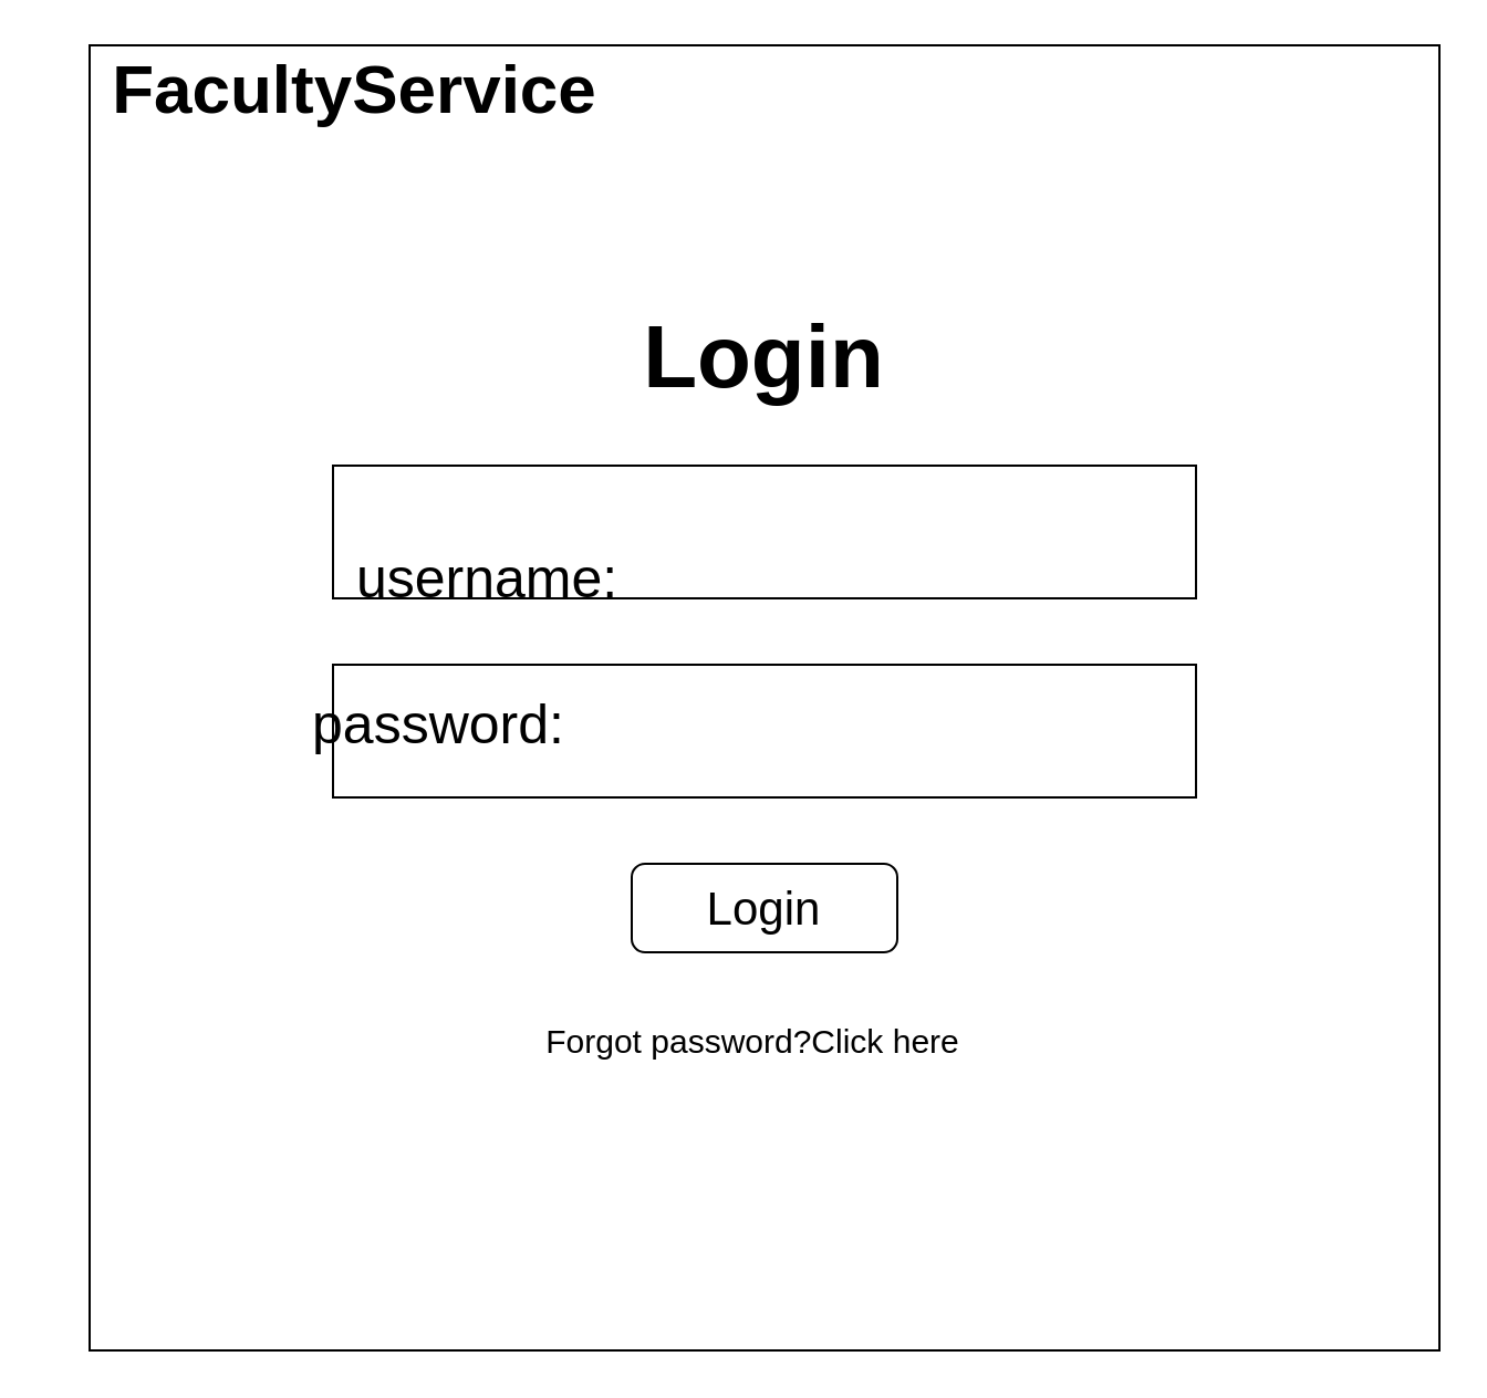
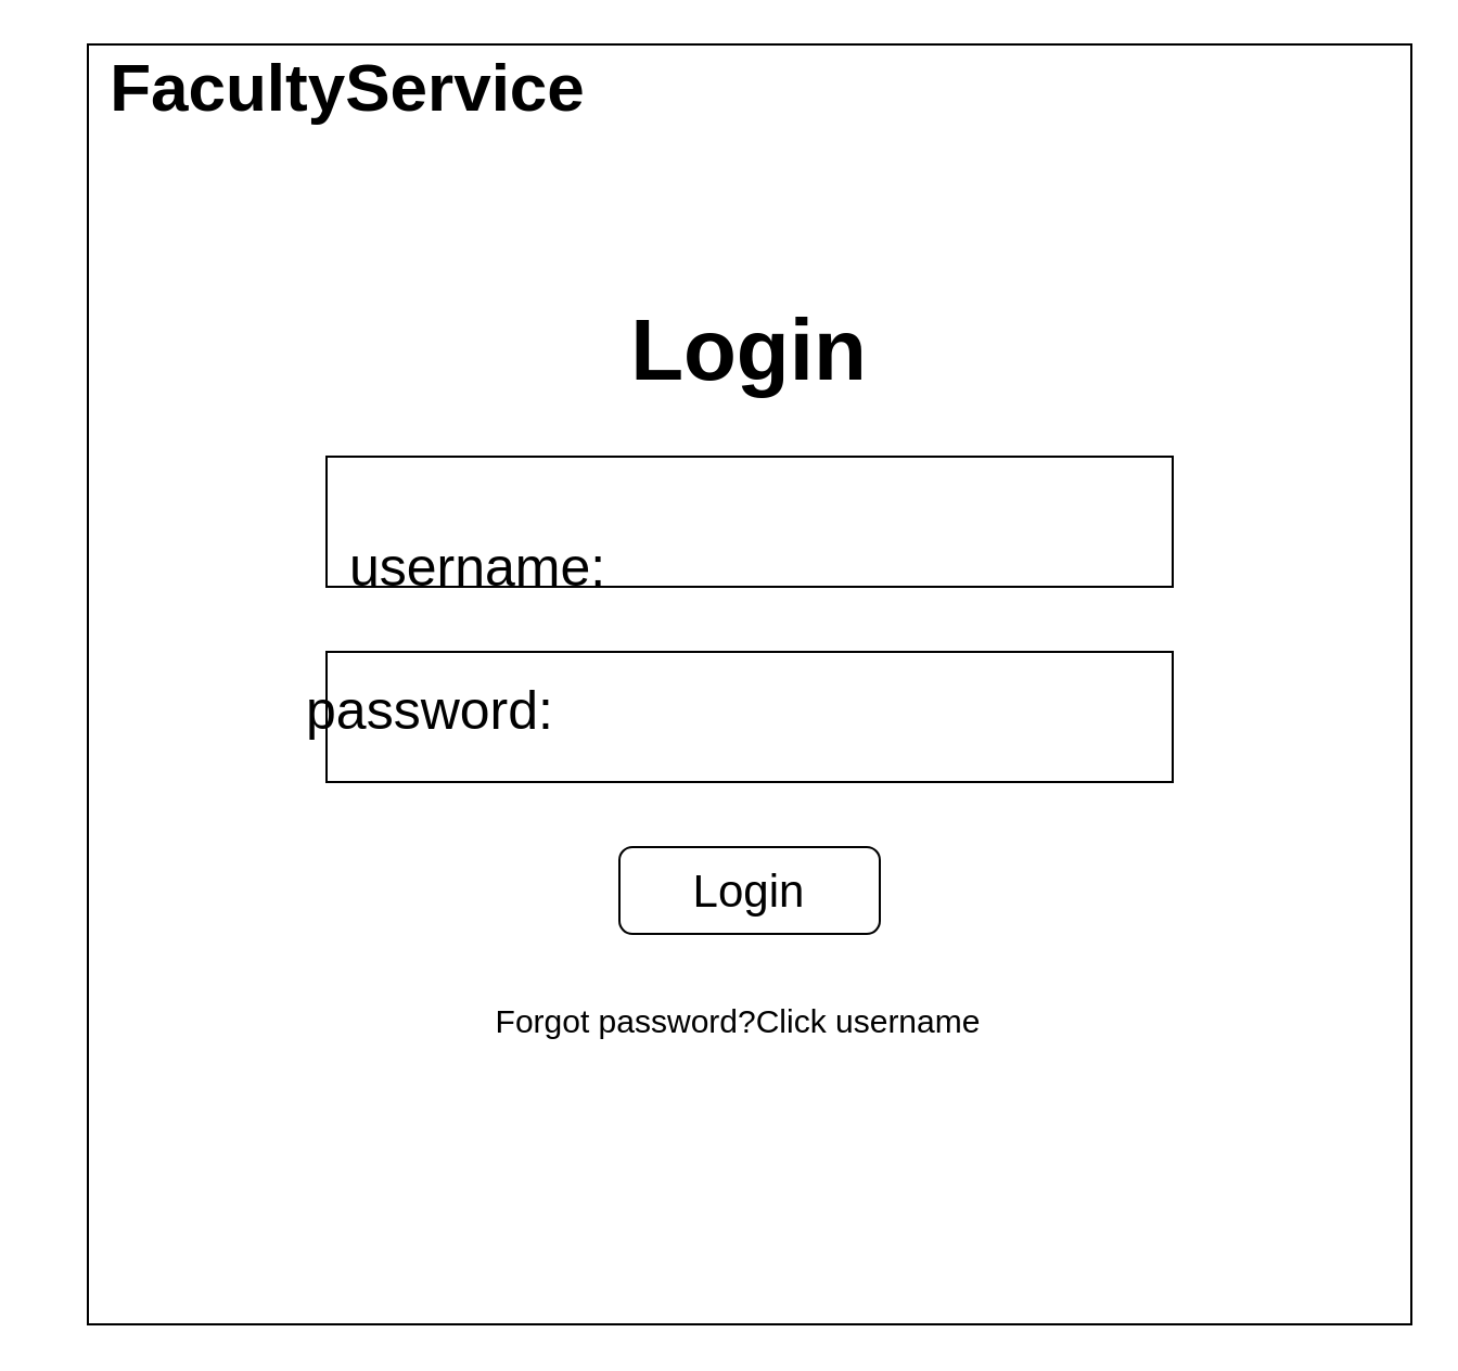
  <mxCell id="0" />
  <mxCell id="1" parent="0" />
  <mxCell id="2" value="" style="rounded=0;whiteSpace=wrap;html=1;" parent="1" vertex="1"><mxGeometry x="40" y="20" width="610" height="590" as="geometry" /></mxCell>
  <mxCell id="3" value="&lt;b style=&quot;font-size: 40px&quot;&gt;&lt;font style=&quot;font-size: 40px&quot;&gt;Login&lt;/font&gt;&lt;/b&gt;" style="text;html=1;strokeColor=none;fillColor=none;align=center;verticalAlign=middle;whiteSpace=wrap;rounded=0;fontSize=40;" parent="1" vertex="1"><mxGeometry x="220" y="140" width="250" height="40" as="geometry" /></mxCell>
  <mxCell id="4" value="" style="rounded=0;whiteSpace=wrap;html=1;fontSize=40;" parent="1" vertex="1"><mxGeometry x="150" y="210" width="390" height="60" as="geometry" /></mxCell>
  <mxCell id="5" value="&lt;font style=&quot;font-size: 25px&quot;&gt;username:&lt;/font&gt;" style="text;html=1;strokeColor=none;fillColor=none;align=center;verticalAlign=middle;whiteSpace=wrap;rounded=0;fontSize=40;" parent="1" vertex="1"><mxGeometry x="200" y="245" width="40" height="20" as="geometry" /></mxCell>
  <mxCell id="6" value="" style="rounded=0;whiteSpace=wrap;html=1;fontSize=40;" parent="1" vertex="1"><mxGeometry x="150" y="300" width="390" height="60" as="geometry" /></mxCell>
  <mxCell id="7" value="&lt;font style=&quot;font-size: 25px&quot;&gt;password:&lt;/font&gt;" style="text;html=1;strokeColor=none;fillColor=none;align=center;verticalAlign=middle;whiteSpace=wrap;rounded=0;fontSize=40;" parent="1" vertex="1"><mxGeometry x="176" y="312" width="44" height="18" as="geometry" /></mxCell>
  <mxCell id="8" value="" style="rounded=1;whiteSpace=wrap;html=1;fontSize=40;" parent="1" vertex="1"><mxGeometry x="285" y="390" width="120" height="40" as="geometry" /></mxCell>
  <mxCell id="9" value="Login" style="text;html=1;strokeColor=none;fillColor=none;align=center;verticalAlign=middle;whiteSpace=wrap;rounded=0;fontSize=21;" parent="1" vertex="1"><mxGeometry x="270" y="400" width="150" height="20" as="geometry" /></mxCell>
  <mxCell id="10" value="&lt;span style=&quot;font-size: 31px&quot;&gt;&lt;b&gt;FacultyService&lt;/b&gt;&lt;/span&gt;" style="text;html=1;strokeColor=none;fillColor=none;align=center;verticalAlign=middle;whiteSpace=wrap;rounded=0;" parent="1" vertex="1"><mxGeometry x="20" y="30" width="280" height="20" as="geometry" /></mxCell>
- <mxCell id="11" value="Forgot password?Click here" style="text;html=1;strokeColor=none;fillColor=none;align=center;verticalAlign=middle;whiteSpace=wrap;rounded=0;fontSize=15;" vertex="1" parent="1"><mxGeometry x="180" y="460" width="320" height="20" as="geometry" /></mxCell>
+ <mxCell id="11" value="Forgot password?Click username" style="text;html=1;strokeColor=none;fillColor=none;align=center;verticalAlign=middle;whiteSpace=wrap;rounded=0;fontSize=15;" vertex="1" parent="1"><mxGeometry x="180" y="460" width="320" height="20" as="geometry" /></mxCell>
